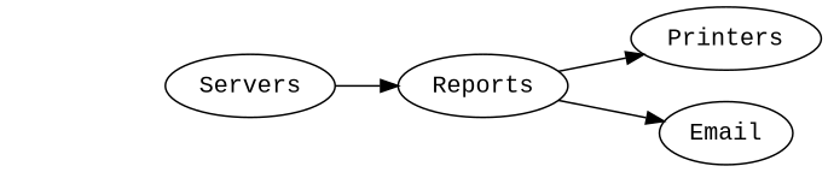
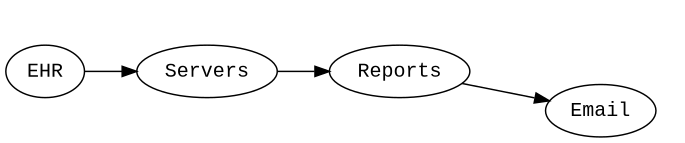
  digraph {
    fontname="Liberation Mono"
    rankdir=LR
    node [fontname="Liberation Mono"]
    edge [fontname="Liberation Mono"]
    n1 [label=Servers]
+   EHR
    Reports
-   Printers
    Email
    n1 -> Reports
-   Reports -> Printers
+   EHR -> n1
    Reports -> Email
  }
